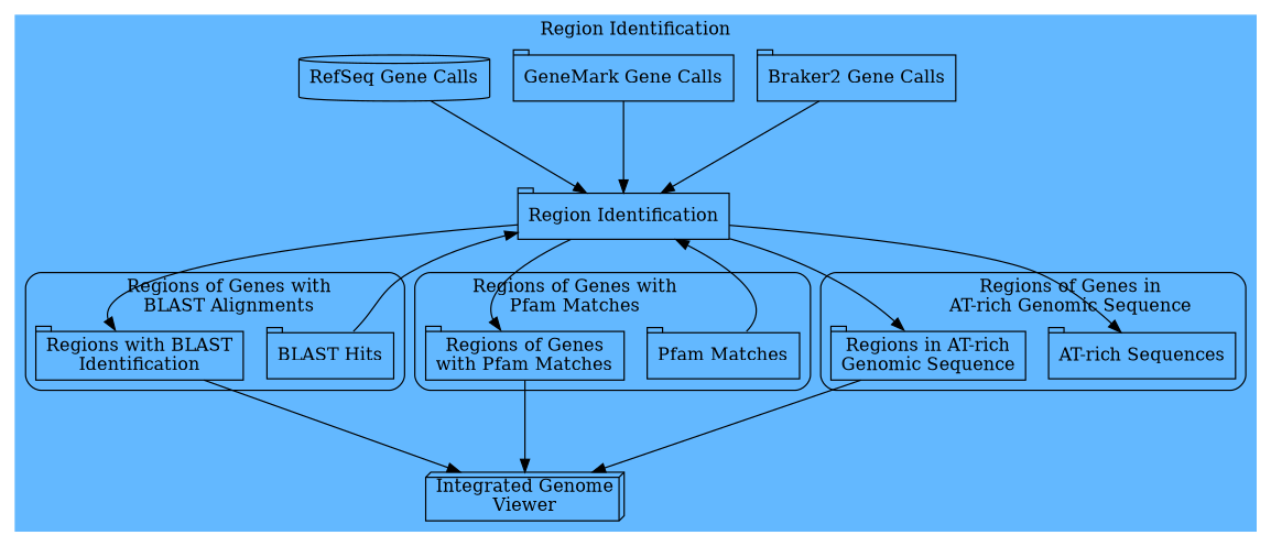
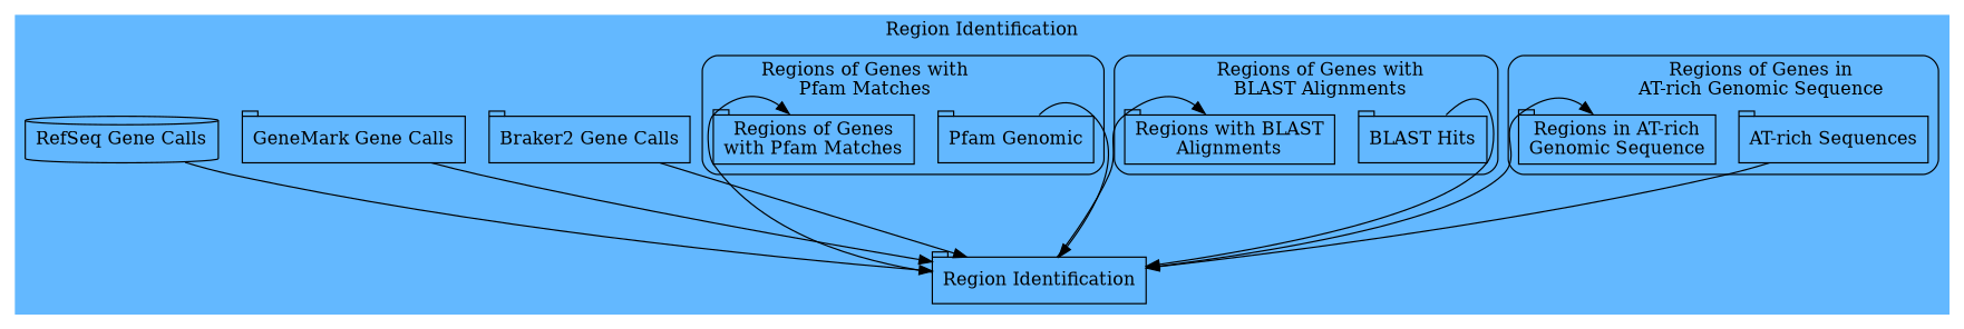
  digraph {
    color=steelblue1
    ranksep=1
    style=filled
    node [shape=tab]
    "AT-rich Sequences"
    n2 [label="Regions in AT-rich\nGenomic Sequence"]
    "BLAST Hits"
-   n4 [label="Regions with BLAST\nIdentification"]
-   "Pfam Matches"
+   n4 [label="Regions with BLAST\nAlignments"]
+   "Pfam Matches" [label="Pfam Genomic"]
    n6 [label="Regions of Genes\nwith Pfam Matches"]
    "Braker2 Gene Calls"
    n8 [label="Region Identification"]
    "GeneMark Gene Calls"
    "RefSeq Gene Calls" [shape=cylinder]
-   n11 [label="Integrated Genome\nViewer" shape=box3d]
    subgraph cluster_1 {
      label="Region Identification"
      "Braker2 Gene Calls"
      n8
      "GeneMark Gene Calls"
      "RefSeq Gene Calls"
-     n11
      subgraph cluster_2 {
        color=black
        fillcolor="#EDF1F2"
        label="             Regions of Genes in\n             AT-rich Genomic Sequence"
        shape=rect
        style=rounded
        "AT-rich Sequences"
        n2
      }
      subgraph cluster_3 {
        color=black
        fillcolor="#EDF1F2"
        label="     Regions of Genes with\n     BLAST Alignments"
        shape=rect
        style=rounded
        "BLAST Hits"
        n4
      }
      subgraph cluster_4 {
        color=black
        fillcolor="#EDF1F2"
        label="Regions of Genes with             \nPfam Matches             "
        shape=rect
        style=rounded
        "Pfam Matches"
        n6
      }
    }
-   n8 -> "AT-rich Sequences"
-   n2 -> n11
+   "AT-rich Sequences" -> n8
    "BLAST Hits" -> n8 [tailport=ne]
-   n4 -> n11
    "Pfam Matches" -> n8 [tailport=ne]
-   n6 -> n11
    "Braker2 Gene Calls" -> n8
    n8 -> n2 [headport=nw]
    n8 -> n4 [headport=nw]
    n8 -> n6 [headport=nw]
    "GeneMark Gene Calls" -> n8
    "RefSeq Gene Calls" -> n8
  }
